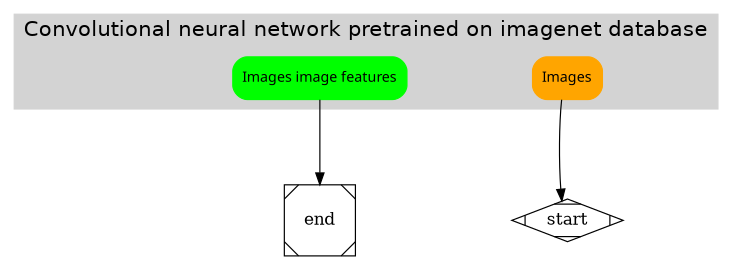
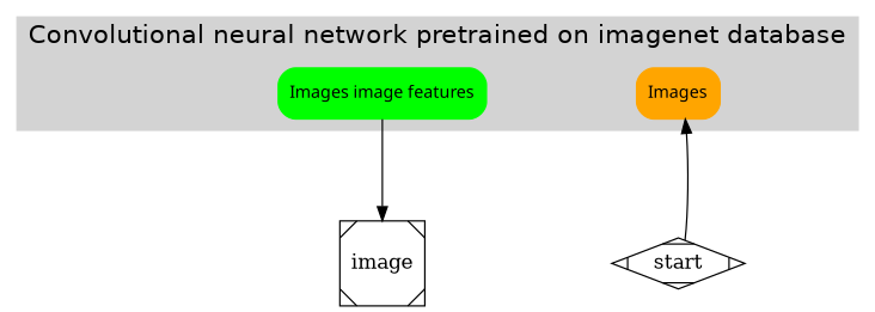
  digraph {
    compound=true
    ranksep=1
    node [shape=rectangle]
    n1 [color=green fontname=Verdana fontsize=12 label="Images image features" style="filled,rounded"]
    n2 [color=orange fontname=Verdana fontsize=12 label=Images style="filled,rounded"]
-   end [shape=Msquare]
+   end [shape=Msquare label=image]
    start [shape=Mdiamond]
    subgraph cluster_1 {
      color=lightgrey
      fontname=Helvetica
      fontsize=18
      label="Convolutional neural network pretrained on imagenet database"
      style=filled
      n1
      n2
    }
    n1 -> end
-   n2 -> start
+   start -> n2
  }
